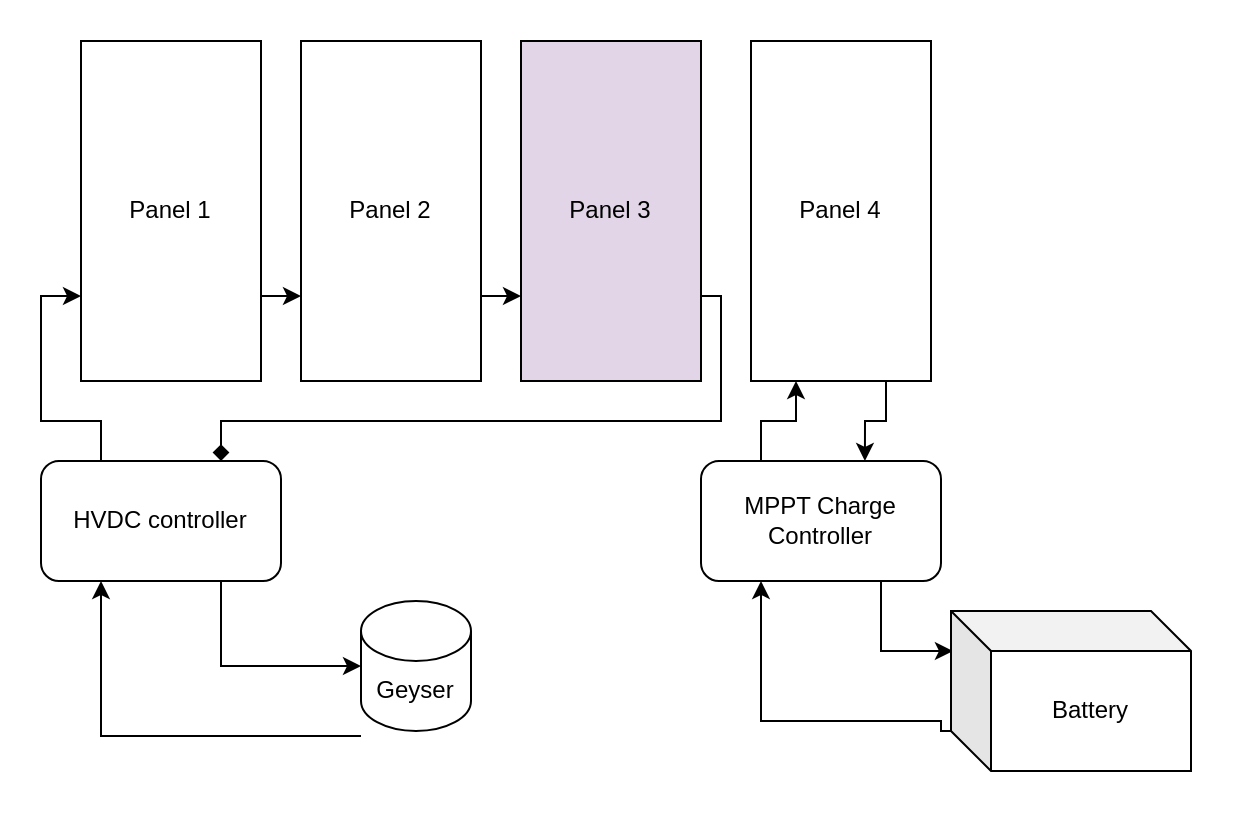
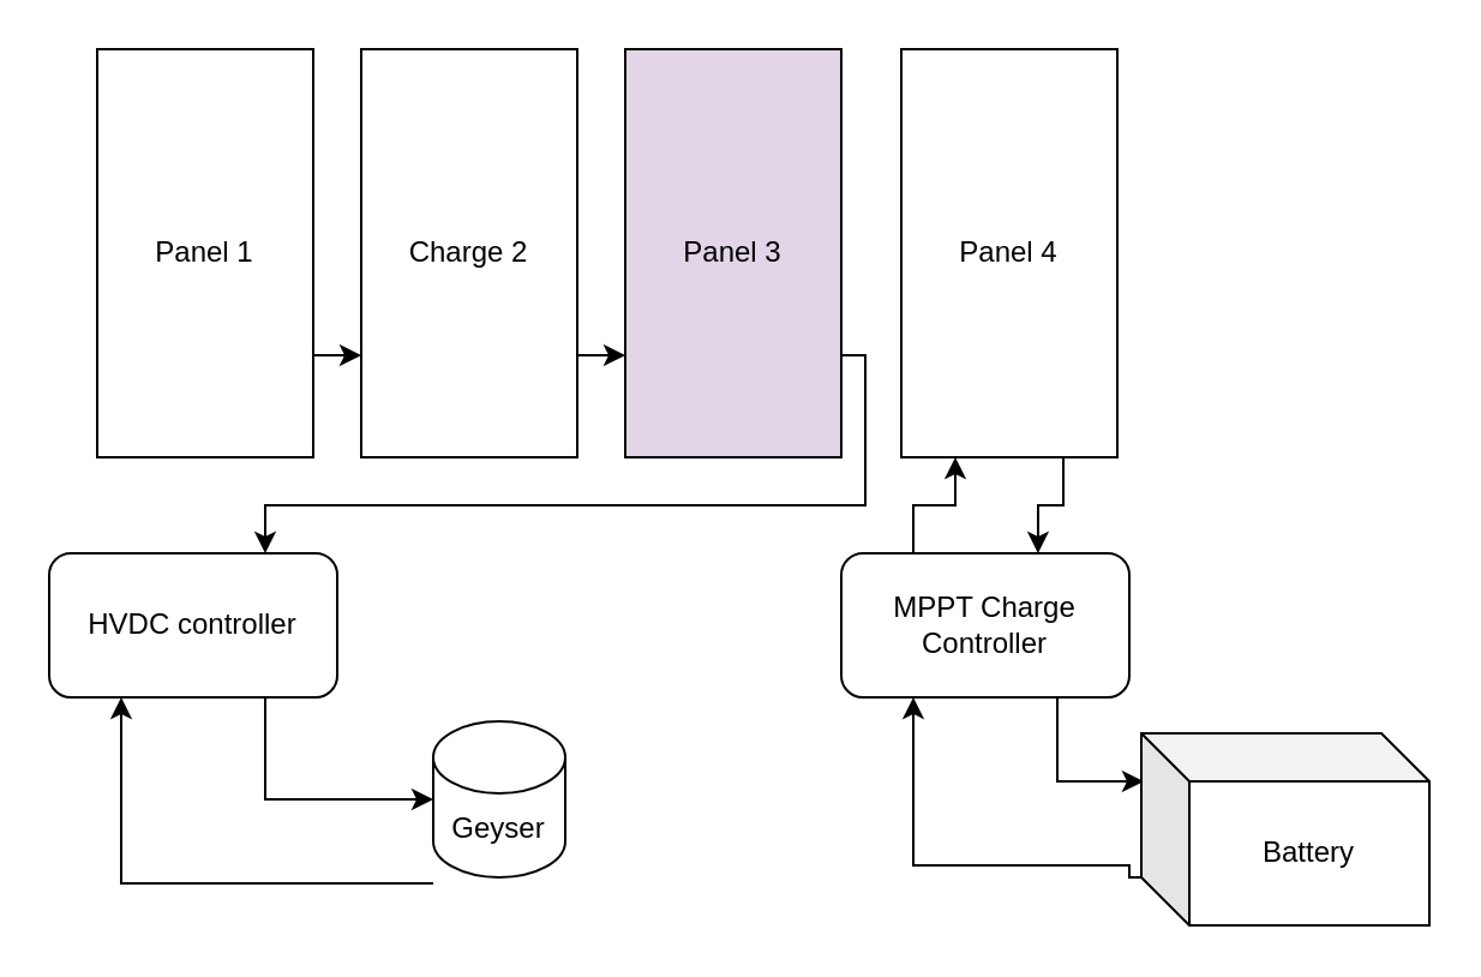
  <mxCell id="0" />
  <mxCell id="1" parent="0" />
  <mxCell id="2" style="edgeStyle=orthogonalEdgeStyle;rounded=0;orthogonalLoop=1;jettySize=auto;html=1;exitX=1;exitY=0.75;exitDx=0;exitDy=0;entryX=0;entryY=0.75;entryDx=0;entryDy=0;" edge="1" parent="1" source="3" target="5"><mxGeometry relative="1" as="geometry" /></mxCell>
  <mxCell id="3" value="Panel 1" style="rounded=0;whiteSpace=wrap;html=1;" vertex="1" parent="1"><mxGeometry x="40" y="20" width="90" height="170" as="geometry" /></mxCell>
  <mxCell id="4" style="edgeStyle=orthogonalEdgeStyle;rounded=0;orthogonalLoop=1;jettySize=auto;html=1;exitX=1;exitY=0.75;exitDx=0;exitDy=0;entryX=0;entryY=0.75;entryDx=0;entryDy=0;" edge="1" parent="1" source="5" target="7"><mxGeometry relative="1" as="geometry" /></mxCell>
- <mxCell id="5" value="Panel 2" style="rounded=0;whiteSpace=wrap;html=1;" vertex="1" parent="1"><mxGeometry x="150" y="20" width="90" height="170" as="geometry" /></mxCell>
- <mxCell id="6" style="edgeStyle=orthogonalEdgeStyle;rounded=0;orthogonalLoop=1;jettySize=auto;html=1;exitX=1;exitY=0.75;exitDx=0;exitDy=0;entryX=0.75;entryY=0;entryDx=0;entryDy=0;endArrow=diamond;" edge="1" parent="1" source="7" target="12"><mxGeometry relative="1" as="geometry"><Array as="points"><mxPoint x="360" y="148" /><mxPoint x="360" y="210" /><mxPoint x="110" y="210" /></Array></mxGeometry></mxCell>
+ <mxCell id="5" value="Charge 2" style="rounded=0;whiteSpace=wrap;html=1;" vertex="1" parent="1"><mxGeometry x="150" y="20" width="90" height="170" as="geometry" /></mxCell>
+ <mxCell id="6" style="edgeStyle=orthogonalEdgeStyle;rounded=0;orthogonalLoop=1;jettySize=auto;html=1;exitX=1;exitY=0.75;exitDx=0;exitDy=0;entryX=0.75;entryY=0;entryDx=0;entryDy=0;" edge="1" parent="1" source="7" target="12"><mxGeometry relative="1" as="geometry"><Array as="points"><mxPoint x="360" y="148" /><mxPoint x="360" y="210" /><mxPoint x="110" y="210" /></Array></mxGeometry></mxCell>
  <mxCell id="7" value="Panel 3" style="rounded=0;whiteSpace=wrap;html=1;fillColor=#e1d5e7;" vertex="1" parent="1"><mxGeometry x="260" y="20" width="90" height="170" as="geometry" /></mxCell>
  <mxCell id="8" style="edgeStyle=orthogonalEdgeStyle;rounded=0;orthogonalLoop=1;jettySize=auto;html=1;exitX=0.75;exitY=1;exitDx=0;exitDy=0;entryX=0.683;entryY=0;entryDx=0;entryDy=0;entryPerimeter=0;" edge="1" parent="1" source="9" target="17"><mxGeometry relative="1" as="geometry" /></mxCell>
  <mxCell id="9" value="Panel 4" style="rounded=0;whiteSpace=wrap;html=1;" vertex="1" parent="1"><mxGeometry x="375" y="20" width="90" height="170" as="geometry" /></mxCell>
- <mxCell id="10" style="edgeStyle=orthogonalEdgeStyle;rounded=0;orthogonalLoop=1;jettySize=auto;html=1;exitX=0.25;exitY=0;exitDx=0;exitDy=0;entryX=0;entryY=0.75;entryDx=0;entryDy=0;" edge="1" parent="1" source="12" target="3"><mxGeometry relative="1" as="geometry" /></mxCell>
  <mxCell id="11" style="edgeStyle=orthogonalEdgeStyle;rounded=0;orthogonalLoop=1;jettySize=auto;html=1;exitX=0.75;exitY=1;exitDx=0;exitDy=0;entryX=0;entryY=0.5;entryDx=0;entryDy=0;entryPerimeter=0;" edge="1" parent="1" source="12" target="14"><mxGeometry relative="1" as="geometry" /></mxCell>
  <mxCell id="12" value="HVDC controller" style="rounded=1;whiteSpace=wrap;html=1;" vertex="1" parent="1"><mxGeometry x="20" y="230" width="120" height="60" as="geometry" /></mxCell>
  <mxCell id="13" style="edgeStyle=orthogonalEdgeStyle;rounded=0;orthogonalLoop=1;jettySize=auto;html=1;exitX=0;exitY=0;exitDx=0;exitDy=67.5;exitPerimeter=0;entryX=0.25;entryY=1;entryDx=0;entryDy=0;" edge="1" parent="1" source="14" target="12"><mxGeometry relative="1" as="geometry" /></mxCell>
  <mxCell id="14" value="Geyser" style="shape=cylinder3;whiteSpace=wrap;html=1;boundedLbl=1;backgroundOutline=1;size=15;" vertex="1" parent="1"><mxGeometry x="180" y="300" width="55" height="65" as="geometry" /></mxCell>
  <mxCell id="15" style="edgeStyle=orthogonalEdgeStyle;rounded=0;orthogonalLoop=1;jettySize=auto;html=1;exitX=0.75;exitY=1;exitDx=0;exitDy=0;entryX=0.008;entryY=0.25;entryDx=0;entryDy=0;entryPerimeter=0;" edge="1" parent="1" source="17" target="19"><mxGeometry relative="1" as="geometry" /></mxCell>
  <mxCell id="16" style="edgeStyle=orthogonalEdgeStyle;rounded=0;orthogonalLoop=1;jettySize=auto;html=1;exitX=0.25;exitY=0;exitDx=0;exitDy=0;entryX=0.25;entryY=1;entryDx=0;entryDy=0;" edge="1" parent="1" source="17" target="9"><mxGeometry relative="1" as="geometry" /></mxCell>
  <mxCell id="17" value="MPPT Charge Controller" style="rounded=1;whiteSpace=wrap;html=1;" vertex="1" parent="1"><mxGeometry x="350" y="230" width="120" height="60" as="geometry" /></mxCell>
  <mxCell id="18" style="edgeStyle=orthogonalEdgeStyle;rounded=0;orthogonalLoop=1;jettySize=auto;html=1;exitX=0;exitY=0;exitDx=0;exitDy=60;exitPerimeter=0;entryX=0.25;entryY=1;entryDx=0;entryDy=0;" edge="1" parent="1" source="19" target="17"><mxGeometry relative="1" as="geometry"><Array as="points"><mxPoint x="470" y="360" /><mxPoint x="380" y="360" /></Array></mxGeometry></mxCell>
  <mxCell id="19" value="Battery" style="shape=cube;whiteSpace=wrap;html=1;boundedLbl=1;backgroundOutline=1;darkOpacity=0.05;darkOpacity2=0.1;" vertex="1" parent="1"><mxGeometry x="475" y="305" width="120" height="80" as="geometry" /></mxCell>
